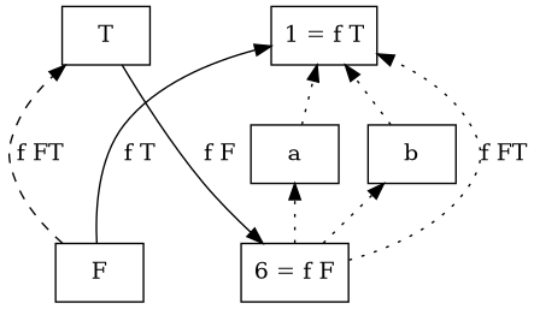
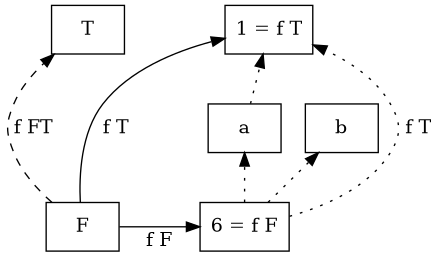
  digraph {
    rankdir=BT
    node [shape=box]
    edge [style=dotted]
    n1 [label="6 = f F"]
    F
    n3 [label="1 = f T"]
    T
    a
    b
    subgraph sub_1 {
      rank=same
      n1
      F
    }
    subgraph sub_2 {
      rank=same
      n3
      T
    }
-   n1 -> n3 [label="f FT"]
+   n1 -> n3 [label="f T"]
    n1 -> a
    n1 -> b
-   T -> n1 [label="f F" style=""]
+   F -> n1 [label="f F" style=""]
    F -> n3 [label="f T" style=""]
    F -> T [label="f FT" style=dashed]
    a -> n3
-   b -> n3
  }
